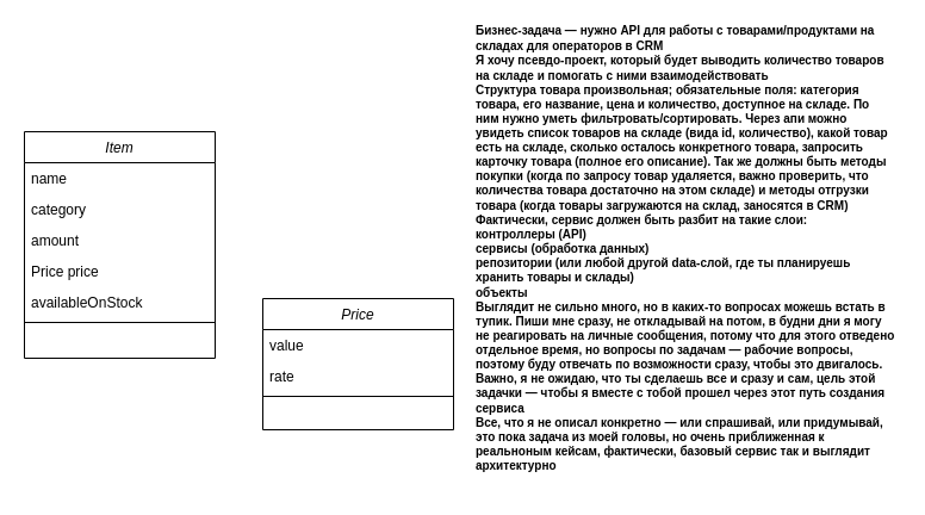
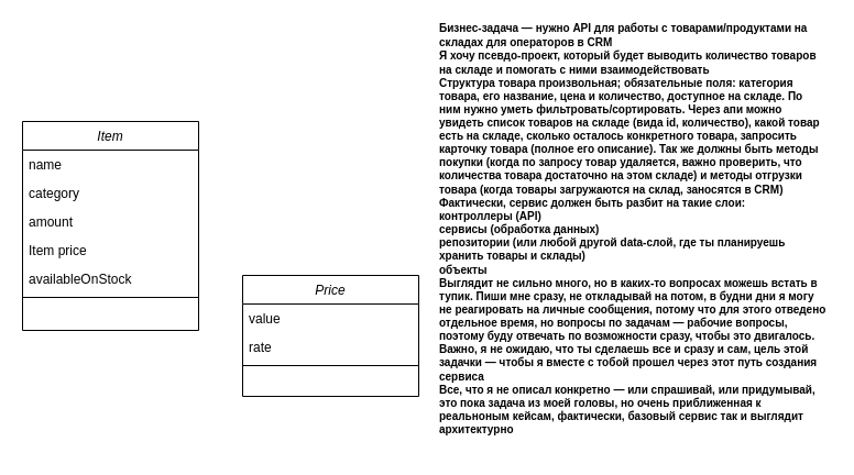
  <mxCell id="0" />
  <mxCell id="1" parent="0" />
  <mxCell id="2" value="Item" style="swimlane;fontStyle=2;align=center;verticalAlign=top;childLayout=stackLayout;horizontal=1;startSize=26;horizontalStack=0;resizeParent=1;resizeLast=0;collapsible=1;marginBottom=0;rounded=0;shadow=0;strokeWidth=1;" parent="1" vertex="1"><mxGeometry x="20" y="110" width="160" height="190" as="geometry"><mxRectangle x="230" y="140" width="160" height="26" as="alternateBounds" /></mxGeometry></mxCell>
  <mxCell id="3" value="name" style="text;align=left;verticalAlign=top;spacingLeft=4;spacingRight=4;overflow=hidden;rotatable=0;points=[[0,0.5],[1,0.5]];portConstraint=eastwest;" parent="2" vertex="1"><mxGeometry y="26" width="160" height="26" as="geometry" /></mxCell>
  <mxCell id="4" value="category" style="text;align=left;verticalAlign=top;spacingLeft=4;spacingRight=4;overflow=hidden;rotatable=0;points=[[0,0.5],[1,0.5]];portConstraint=eastwest;rounded=0;shadow=0;html=0;" parent="2" vertex="1"><mxGeometry y="52" width="160" height="26" as="geometry" /></mxCell>
  <mxCell id="5" value="amount" style="text;align=left;verticalAlign=top;spacingLeft=4;spacingRight=4;overflow=hidden;rotatable=0;points=[[0,0.5],[1,0.5]];portConstraint=eastwest;" vertex="1" parent="2"><mxGeometry y="78" width="160" height="26" as="geometry" /></mxCell>
- <mxCell id="6" value="Price price" style="text;align=left;verticalAlign=top;spacingLeft=4;spacingRight=4;overflow=hidden;rotatable=0;points=[[0,0.5],[1,0.5]];portConstraint=eastwest;rounded=0;shadow=0;html=0;" parent="2" vertex="1"><mxGeometry y="104" width="160" height="26" as="geometry" /></mxCell>
+ <mxCell id="6" value="Item price" style="text;align=left;verticalAlign=top;spacingLeft=4;spacingRight=4;overflow=hidden;rotatable=0;points=[[0,0.5],[1,0.5]];portConstraint=eastwest;rounded=0;shadow=0;html=0;" parent="2" vertex="1"><mxGeometry y="104" width="160" height="26" as="geometry" /></mxCell>
  <mxCell id="7" value="availableOnStock" style="text;align=left;verticalAlign=top;spacingLeft=4;spacingRight=4;overflow=hidden;rotatable=0;points=[[0,0.5],[1,0.5]];portConstraint=eastwest;" vertex="1" parent="2"><mxGeometry y="130" width="160" height="26" as="geometry" /></mxCell>
  <mxCell id="8" value="" style="line;html=1;strokeWidth=1;align=left;verticalAlign=middle;spacingTop=-1;spacingLeft=3;spacingRight=3;rotatable=0;labelPosition=right;points=[];portConstraint=eastwest;" parent="2" vertex="1"><mxGeometry y="156" width="160" height="8" as="geometry" /></mxCell>
  <mxCell id="9" value="&lt;h1 style=&quot;font-size: 10px&quot;&gt;&lt;p&gt;&lt;span style=&quot;background-color: rgb(255 , 255 , 255)&quot;&gt;Бизнес-задача — нужно API для работы с товарами/продуктами на складах для операторов в CRM&lt;font face=&quot;system-ui, -apple-system, system-ui, Roboto, Apple Color Emoji, Helvetica Neue, sans-serif&quot; style=&quot;font-size: 10px&quot;&gt;&lt;br&gt;&lt;/font&gt;&lt;/span&gt;Я хочу псевдо-проект, который будет выводить количество товаров на складе и помогать с ними взаимодействовать&lt;font face=&quot;system-ui, -apple-system, system-ui, Roboto, Apple Color Emoji, Helvetica Neue, sans-serif&quot; style=&quot;font-size: 10px&quot;&gt;&lt;br&gt;&lt;/font&gt;Структура товара произвольная; обязательные поля:  категория товара, его название, цена и количество, доступное на складе. По ним нужно уметь фильтровать/сортировать. Через апи можно увидеть список товаров на складе (вида id, количество), какой товар есть на складе, сколько осталось конкретного товара, запросить карточку товара (полное его описание). Так же должны быть методы покупки (когда по запросу товар удаляется, важно проверить, что количества товара достаточно на этом складе) и методы отгрузки товара (когда товары загружаются на склад, заносятся в CRM)&lt;font face=&quot;system-ui, -apple-system, system-ui, Roboto, Apple Color Emoji, Helvetica Neue, sans-serif&quot; style=&quot;font-size: 10px&quot;&gt;&lt;br&gt;&lt;/font&gt;Фактически, сервис должен быть разбит на такие слои:&lt;br&gt;контроллеры (API)&lt;br&gt;сервисы (обработка данных)&lt;br&gt;репозитории (или любой другой data-слой, где ты планируешь хранить товары и склады)&lt;br&gt;объекты&lt;font face=&quot;system-ui, -apple-system, system-ui, Roboto, Apple Color Emoji, Helvetica Neue, sans-serif&quot; style=&quot;font-size: 10px&quot;&gt;&lt;br&gt;&lt;/font&gt;Выглядит не сильно много, но в каких-то вопросах можешь встать в тупик. Пиши мне сразу, не откладывай на потом, в будни дни я могу не реагировать на личные сообщения, потому что для этого отведено отдельное время, но вопросы по задачам — рабочие вопросы, поэтому буду отвечать по возможности сразу, чтобы это двигалось.&lt;br&gt;Важно, я не ожидаю, что ты сделаешь все и сразу и сам, цель этой задачки — чтобы я вместе с тобой прошел через этот путь создания сервиса&lt;font face=&quot;system-ui, -apple-system, system-ui, Roboto, Apple Color Emoji, Helvetica Neue, sans-serif&quot; style=&quot;font-size: 10px&quot;&gt;&lt;br&gt;&lt;/font&gt;Все, что я не описал конкретно — или спрашивай, или придумывай, это пока задача из моей головы, но очень приближенная к реальноным кейсам, фактически, базовый сервис так и выглядит архитектурно&lt;/p&gt;&lt;/h1&gt;" style="text;html=1;strokeColor=none;fillColor=none;spacing=5;spacingTop=-20;whiteSpace=wrap;overflow=hidden;rounded=0;align=left;" vertex="1" parent="1"><mxGeometry x="394" y="20" width="360" height="390" as="geometry" /></mxCell>
  <mxCell id="10" value="Price" style="swimlane;fontStyle=2;align=center;verticalAlign=top;childLayout=stackLayout;horizontal=1;startSize=26;horizontalStack=0;resizeParent=1;resizeLast=0;collapsible=1;marginBottom=0;rounded=0;shadow=0;strokeWidth=1;" vertex="1" parent="1"><mxGeometry x="220" y="250" width="160" height="110" as="geometry"><mxRectangle x="230" y="140" width="160" height="26" as="alternateBounds" /></mxGeometry></mxCell>
  <mxCell id="11" value="value" style="text;align=left;verticalAlign=top;spacingLeft=4;spacingRight=4;overflow=hidden;rotatable=0;points=[[0,0.5],[1,0.5]];portConstraint=eastwest;" vertex="1" parent="10"><mxGeometry y="26" width="160" height="26" as="geometry" /></mxCell>
  <mxCell id="12" value="rate" style="text;align=left;verticalAlign=top;spacingLeft=4;spacingRight=4;overflow=hidden;rotatable=0;points=[[0,0.5],[1,0.5]];portConstraint=eastwest;rounded=0;shadow=0;html=0;" vertex="1" parent="10"><mxGeometry y="52" width="160" height="26" as="geometry" /></mxCell>
  <mxCell id="13" value="" style="line;html=1;strokeWidth=1;align=left;verticalAlign=middle;spacingTop=-1;spacingLeft=3;spacingRight=3;rotatable=0;labelPosition=right;points=[];portConstraint=eastwest;" vertex="1" parent="10"><mxGeometry y="78" width="160" height="8" as="geometry" /></mxCell>
